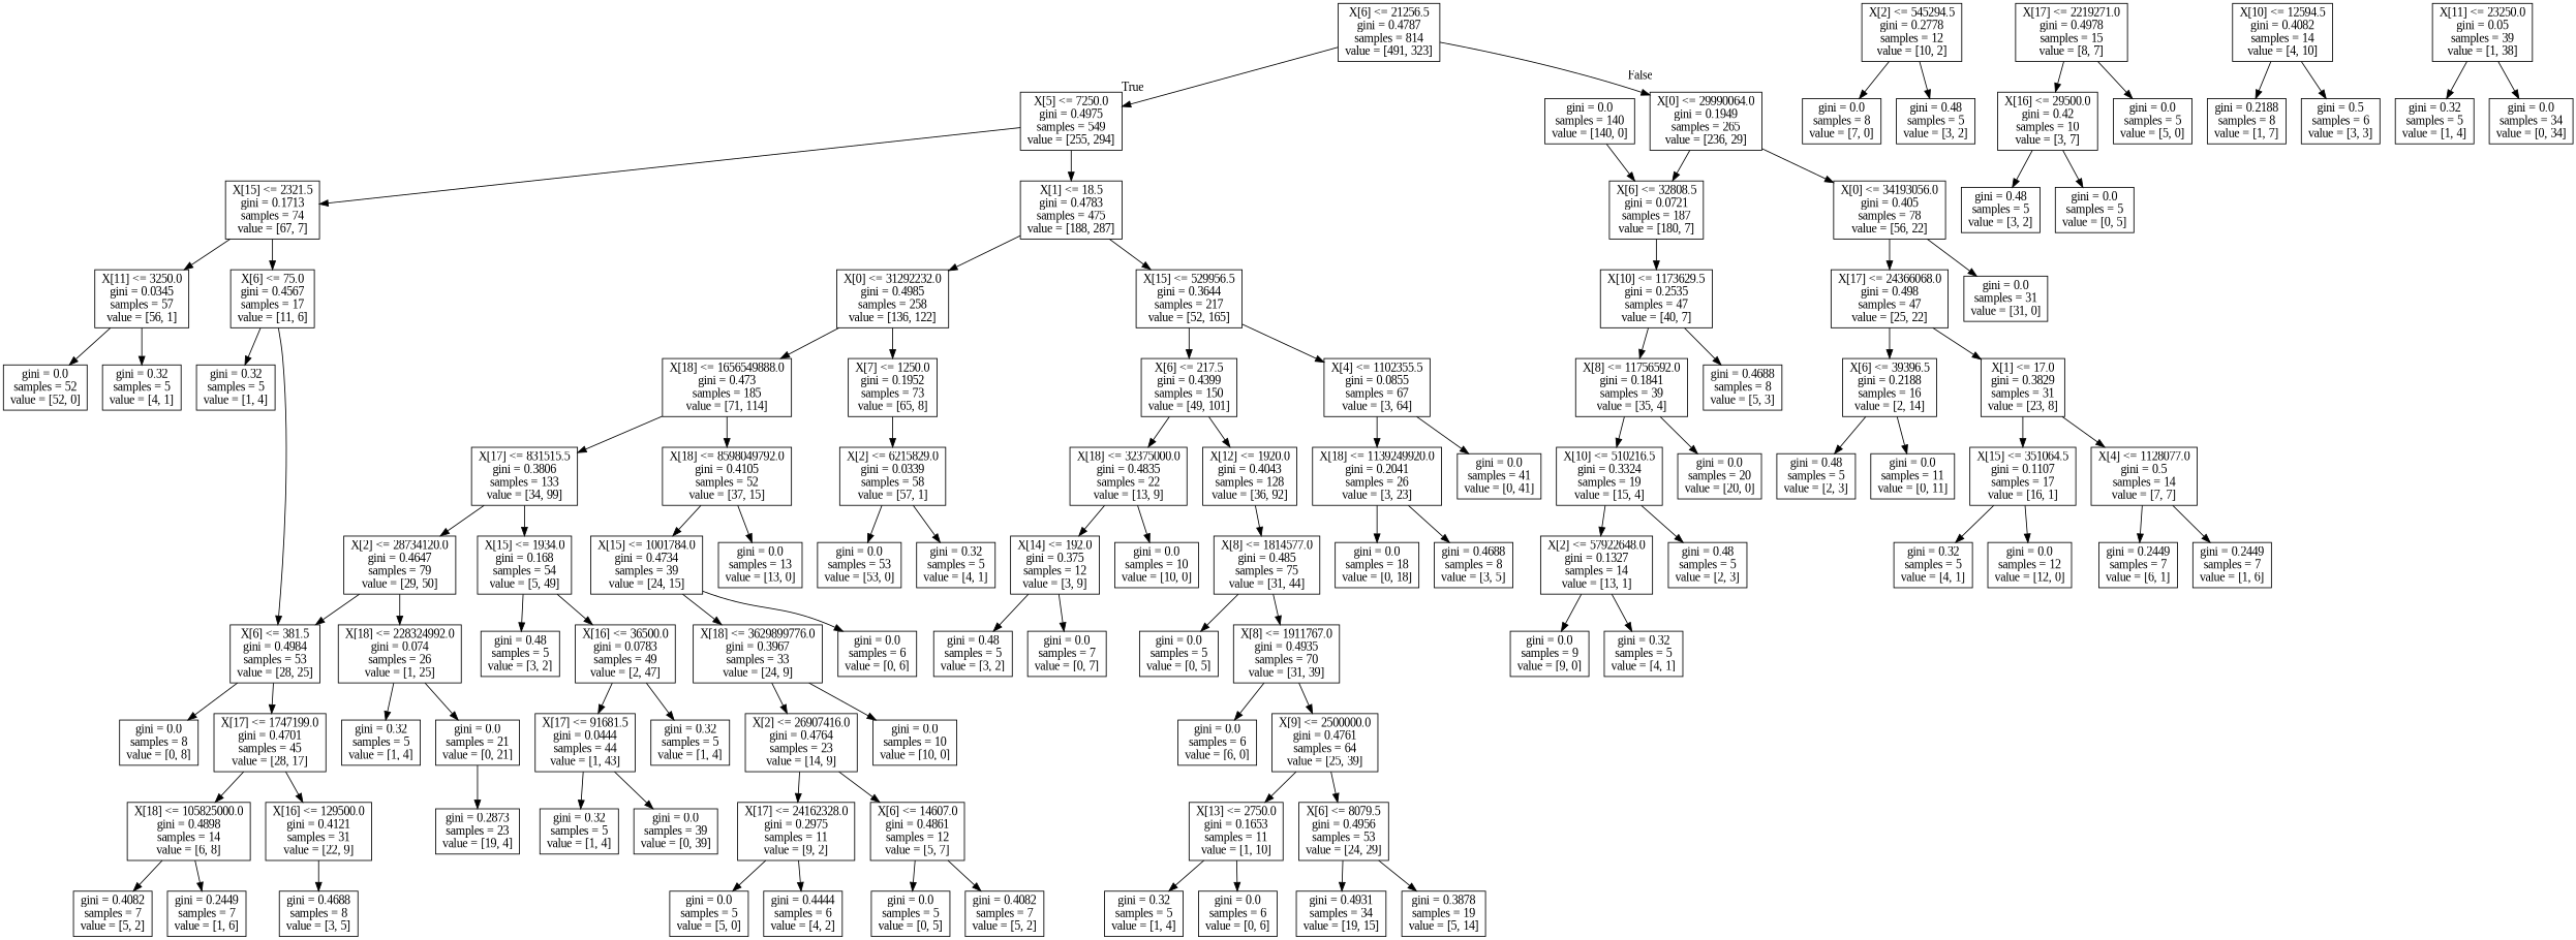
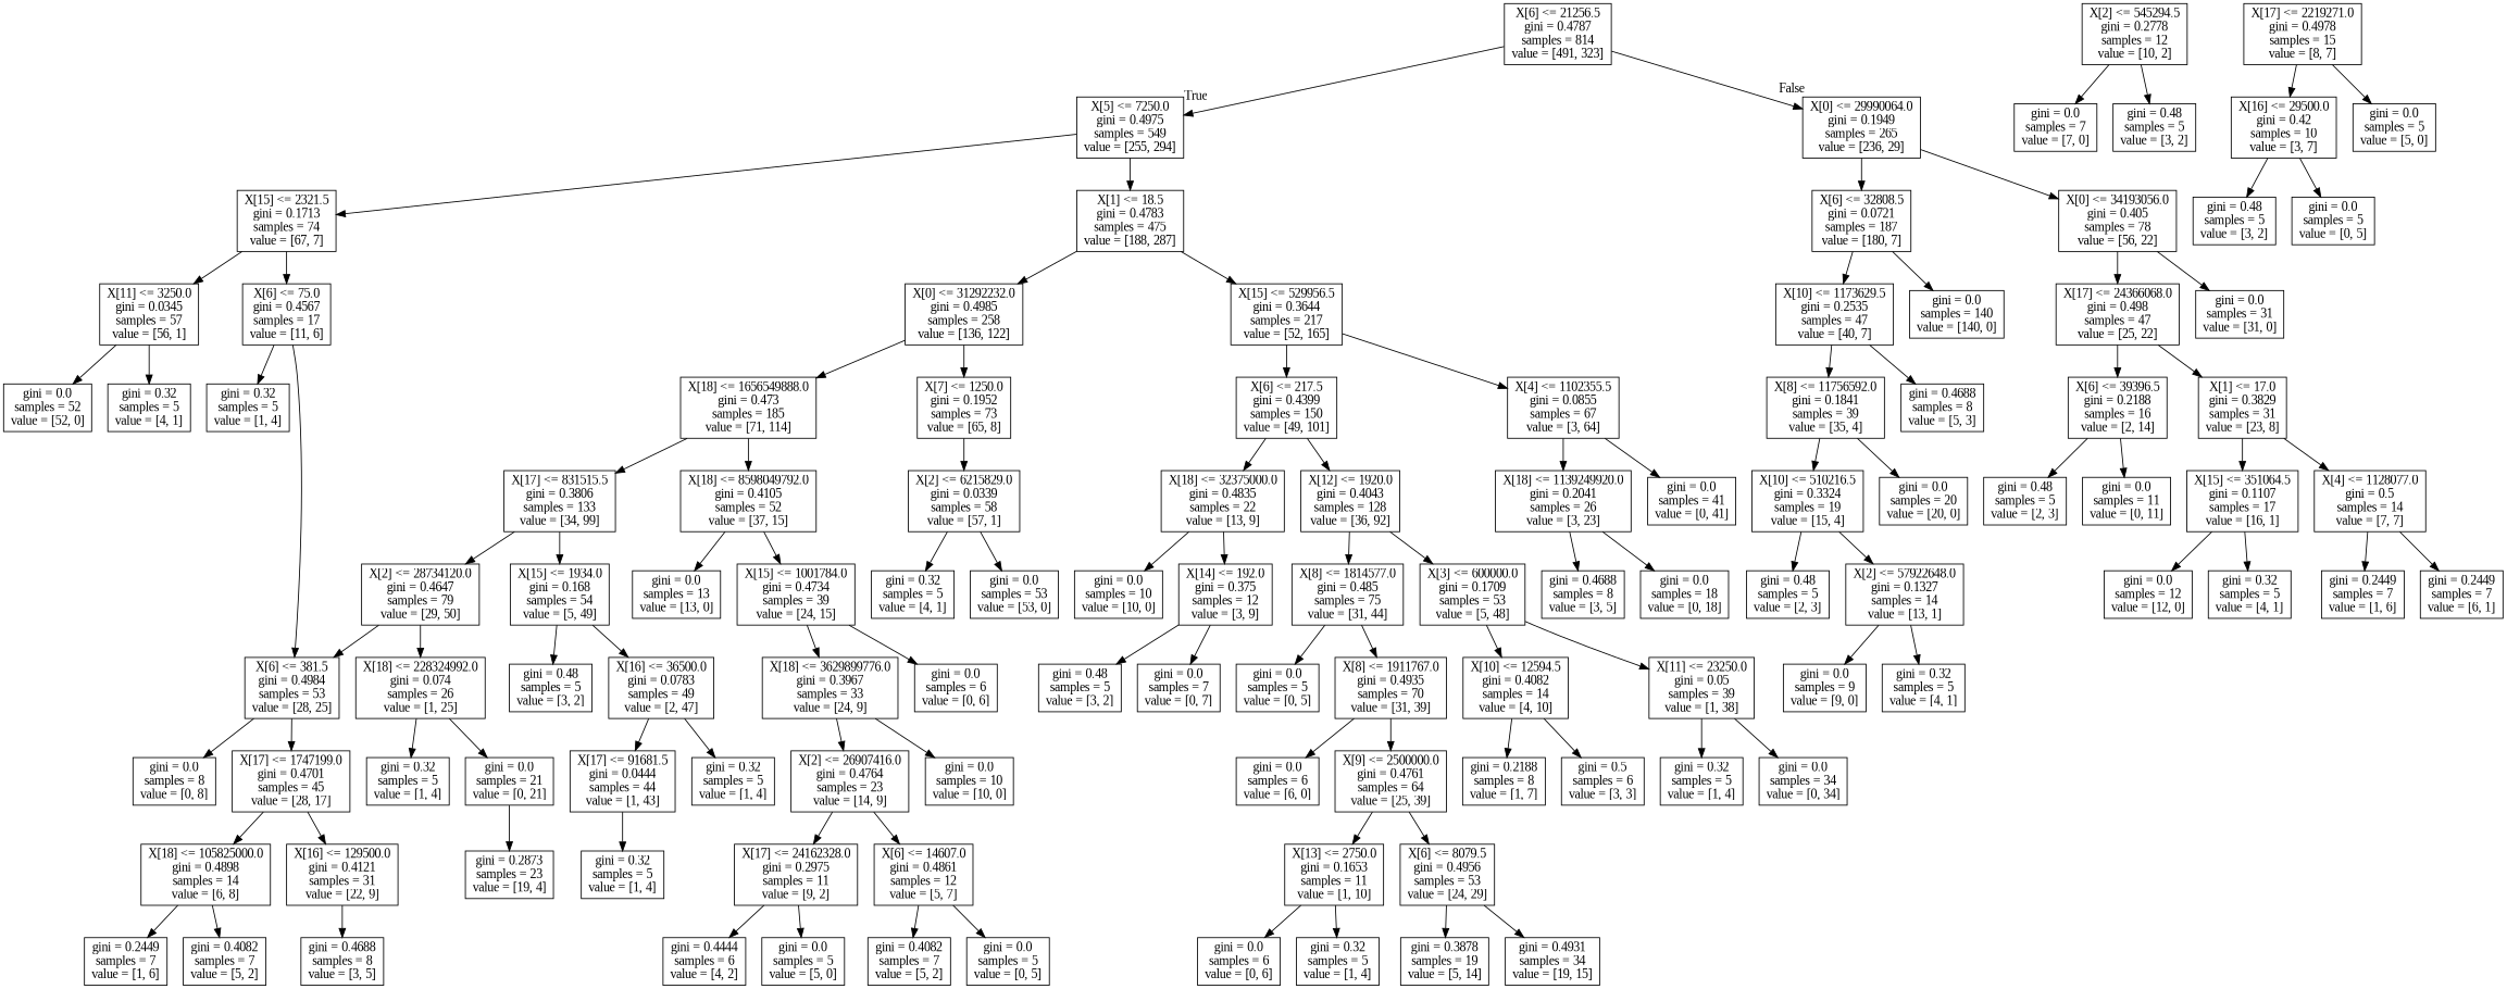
  digraph {
    fontname="Liberation Serif"
    node [fontname="Liberation Serif" shape=box]
    edge [fontname="Liberation Serif"]
    n1 [label="X[6] <= 21256.5\ngini = 0.4787\nsamples = 814\nvalue = [491, 323]"]
    n2 [label="X[5] <= 7250.0\ngini = 0.4975\nsamples = 549\nvalue = [255, 294]"]
    n3 [label="X[0] <= 29990064.0\ngini = 0.1949\nsamples = 265\nvalue = [236, 29]"]
    n4 [label="X[15] <= 2321.5\ngini = 0.1713\nsamples = 74\nvalue = [67, 7]"]
    n5 [label="X[1] <= 18.5\ngini = 0.4783\nsamples = 475\nvalue = [188, 287]"]
    n6 [label="X[6] <= 32808.5\ngini = 0.0721\nsamples = 187\nvalue = [180, 7]"]
    n7 [label="X[0] <= 34193056.0\ngini = 0.405\nsamples = 78\nvalue = [56, 22]"]
    n8 [label="X[11] <= 3250.0\ngini = 0.0345\nsamples = 57\nvalue = [56, 1]"]
    n9 [label="X[6] <= 75.0\ngini = 0.4567\nsamples = 17\nvalue = [11, 6]"]
    n10 [label="X[0] <= 31292232.0\ngini = 0.4985\nsamples = 258\nvalue = [136, 122]"]
    n11 [label="X[15] <= 529956.5\ngini = 0.3644\nsamples = 217\nvalue = [52, 165]"]
    n12 [label="gini = 0.0\nsamples = 52\nvalue = [52, 0]"]
    n13 [label="gini = 0.32\nsamples = 5\nvalue = [4, 1]"]
    n14 [label="gini = 0.32\nsamples = 5\nvalue = [1, 4]"]
    n15 [label="X[6] <= 381.5\ngini = 0.4984\nsamples = 53\nvalue = [28, 25]"]
    n16 [label="X[2] <= 545294.5\ngini = 0.2778\nsamples = 12\nvalue = [10, 2]"]
-   n17 [label="gini = 0.0\nsamples = 8\nvalue = [7, 0]"]
+   n17 [label="gini = 0.0\nsamples = 7\nvalue = [7, 0]"]
    n18 [label="gini = 0.48\nsamples = 5\nvalue = [3, 2]"]
    n19 [label="X[18] <= 1656549888.0\ngini = 0.473\nsamples = 185\nvalue = [71, 114]"]
    n20 [label="X[7] <= 1250.0\ngini = 0.1952\nsamples = 73\nvalue = [65, 8]"]
    n21 [label="X[6] <= 217.5\ngini = 0.4399\nsamples = 150\nvalue = [49, 101]"]
    n22 [label="X[4] <= 1102355.5\ngini = 0.0855\nsamples = 67\nvalue = [3, 64]"]
    n23 [label="X[17] <= 831515.5\ngini = 0.3806\nsamples = 133\nvalue = [34, 99]"]
    n24 [label="X[18] <= 8598049792.0\ngini = 0.4105\nsamples = 52\nvalue = [37, 15]"]
    n25 [label="X[2] <= 6215829.0\ngini = 0.0339\nsamples = 58\nvalue = [57, 1]"]
    n26 [label="X[15] <= 1934.0\ngini = 0.168\nsamples = 54\nvalue = [5, 49]"]
    n27 [label="X[2] <= 28734120.0\ngini = 0.4647\nsamples = 79\nvalue = [29, 50]"]
    n28 [label="X[15] <= 1001784.0\ngini = 0.4734\nsamples = 39\nvalue = [24, 15]"]
    n29 [label="gini = 0.0\nsamples = 13\nvalue = [13, 0]"]
    n30 [label="gini = 0.48\nsamples = 5\nvalue = [3, 2]"]
    n31 [label="X[16] <= 36500.0\ngini = 0.0783\nsamples = 49\nvalue = [2, 47]"]
    n32 [label="X[18] <= 228324992.0\ngini = 0.074\nsamples = 26\nvalue = [1, 25]"]
    n33 [label="X[17] <= 91681.5\ngini = 0.0444\nsamples = 44\nvalue = [1, 43]"]
    n34 [label="gini = 0.32\nsamples = 5\nvalue = [1, 4]"]
    n35 [label="gini = 0.32\nsamples = 5\nvalue = [1, 4]"]
-   n36 [label="gini = 0.0\nsamples = 39\nvalue = [0, 39]"]
    n37 [label="gini = 0.0\nsamples = 8\nvalue = [0, 8]"]
    n38 [label="X[17] <= 1747199.0\ngini = 0.4701\nsamples = 45\nvalue = [28, 17]"]
    n39 [label="gini = 0.32\nsamples = 5\nvalue = [1, 4]"]
    n40 [label="gini = 0.0\nsamples = 21\nvalue = [0, 21]"]
    n41 [label="X[18] <= 105825000.0\ngini = 0.4898\nsamples = 14\nvalue = [6, 8]"]
    n42 [label="X[16] <= 129500.0\ngini = 0.4121\nsamples = 31\nvalue = [22, 9]"]
    n43 [label="gini = 0.4082\nsamples = 7\nvalue = [5, 2]"]
    n44 [label="gini = 0.2449\nsamples = 7\nvalue = [1, 6]"]
    n45 [label="gini = 0.4688\nsamples = 8\nvalue = [3, 5]"]
    n46 [label="gini = 0.2873\nsamples = 23\nvalue = [19, 4]"]
    n47 [label="X[18] <= 3629899776.0\ngini = 0.3967\nsamples = 33\nvalue = [24, 9]"]
    n48 [label="gini = 0.0\nsamples = 6\nvalue = [0, 6]"]
    n49 [label="X[2] <= 26907416.0\ngini = 0.4764\nsamples = 23\nvalue = [14, 9]"]
    n50 [label="gini = 0.0\nsamples = 10\nvalue = [10, 0]"]
    n51 [label="X[17] <= 24162328.0\ngini = 0.2975\nsamples = 11\nvalue = [9, 2]"]
    n52 [label="X[6] <= 14607.0\ngini = 0.4861\nsamples = 12\nvalue = [5, 7]"]
    n53 [label="gini = 0.0\nsamples = 5\nvalue = [5, 0]"]
    n54 [label="gini = 0.4444\nsamples = 6\nvalue = [4, 2]"]
    n55 [label="gini = 0.0\nsamples = 5\nvalue = [0, 5]"]
    n56 [label="gini = 0.4082\nsamples = 7\nvalue = [5, 2]"]
    n57 [label="X[17] <= 2219271.0\ngini = 0.4978\nsamples = 15\nvalue = [8, 7]"]
    n58 [label="X[16] <= 29500.0\ngini = 0.42\nsamples = 10\nvalue = [3, 7]"]
    n59 [label="gini = 0.0\nsamples = 5\nvalue = [5, 0]"]
    n60 [label="gini = 0.0\nsamples = 53\nvalue = [53, 0]"]
    n61 [label="gini = 0.32\nsamples = 5\nvalue = [4, 1]"]
    n62 [label="gini = 0.48\nsamples = 5\nvalue = [3, 2]"]
    n63 [label="gini = 0.0\nsamples = 5\nvalue = [0, 5]"]
    n64 [label="X[18] <= 32375000.0\ngini = 0.4835\nsamples = 22\nvalue = [13, 9]"]
    n65 [label="X[12] <= 1920.0\ngini = 0.4043\nsamples = 128\nvalue = [36, 92]"]
    n66 [label="X[18] <= 1139249920.0\ngini = 0.2041\nsamples = 26\nvalue = [3, 23]"]
    n67 [label="gini = 0.0\nsamples = 41\nvalue = [0, 41]"]
    n68 [label="X[14] <= 192.0\ngini = 0.375\nsamples = 12\nvalue = [3, 9]"]
    n69 [label="gini = 0.0\nsamples = 10\nvalue = [10, 0]"]
+   n70 [label="X[3] <= 600000.0\ngini = 0.1709\nsamples = 53\nvalue = [5, 48]"]
    n71 [label="X[8] <= 1814577.0\ngini = 0.485\nsamples = 75\nvalue = [31, 44]"]
    n72 [label="gini = 0.48\nsamples = 5\nvalue = [3, 2]"]
    n73 [label="gini = 0.0\nsamples = 7\nvalue = [0, 7]"]
    n74 [label="X[10] <= 12594.5\ngini = 0.4082\nsamples = 14\nvalue = [4, 10]"]
    n75 [label="X[11] <= 23250.0\ngini = 0.05\nsamples = 39\nvalue = [1, 38]"]
    n76 [label="gini = 0.0\nsamples = 5\nvalue = [0, 5]"]
    n77 [label="X[8] <= 1911767.0\ngini = 0.4935\nsamples = 70\nvalue = [31, 39]"]
    n78 [label="gini = 0.2188\nsamples = 8\nvalue = [1, 7]"]
    n79 [label="gini = 0.5\nsamples = 6\nvalue = [3, 3]"]
    n80 [label="gini = 0.32\nsamples = 5\nvalue = [1, 4]"]
    n81 [label="gini = 0.0\nsamples = 34\nvalue = [0, 34]"]
    n82 [label="gini = 0.0\nsamples = 6\nvalue = [6, 0]"]
    n83 [label="X[9] <= 2500000.0\ngini = 0.4761\nsamples = 64\nvalue = [25, 39]"]
    n84 [label="X[13] <= 2750.0\ngini = 0.1653\nsamples = 11\nvalue = [1, 10]"]
    n85 [label="X[6] <= 8079.5\ngini = 0.4956\nsamples = 53\nvalue = [24, 29]"]
    n86 [label="gini = 0.32\nsamples = 5\nvalue = [1, 4]"]
    n87 [label="gini = 0.0\nsamples = 6\nvalue = [0, 6]"]
    n88 [label="gini = 0.4931\nsamples = 34\nvalue = [19, 15]"]
    n89 [label="gini = 0.3878\nsamples = 19\nvalue = [5, 14]"]
    n90 [label="gini = 0.0\nsamples = 18\nvalue = [0, 18]"]
    n91 [label="gini = 0.4688\nsamples = 8\nvalue = [3, 5]"]
    n92 [label="X[10] <= 1173629.5\ngini = 0.2535\nsamples = 47\nvalue = [40, 7]"]
    n93 [label="gini = 0.0\nsamples = 140\nvalue = [140, 0]"]
    n94 [label="X[17] <= 24366068.0\ngini = 0.498\nsamples = 47\nvalue = [25, 22]"]
    n95 [label="gini = 0.0\nsamples = 31\nvalue = [31, 0]"]
    n96 [label="X[8] <= 11756592.0\ngini = 0.1841\nsamples = 39\nvalue = [35, 4]"]
    n97 [label="gini = 0.4688\nsamples = 8\nvalue = [5, 3]"]
    n98 [label="X[10] <= 510216.5\ngini = 0.3324\nsamples = 19\nvalue = [15, 4]"]
    n99 [label="gini = 0.0\nsamples = 20\nvalue = [20, 0]"]
    n100 [label="X[2] <= 57922648.0\ngini = 0.1327\nsamples = 14\nvalue = [13, 1]"]
    n101 [label="gini = 0.48\nsamples = 5\nvalue = [2, 3]"]
    n102 [label="gini = 0.0\nsamples = 9\nvalue = [9, 0]"]
    n103 [label="gini = 0.32\nsamples = 5\nvalue = [4, 1]"]
    n104 [label="X[6] <= 39396.5\ngini = 0.2188\nsamples = 16\nvalue = [2, 14]"]
    n105 [label="X[1] <= 17.0\ngini = 0.3829\nsamples = 31\nvalue = [23, 8]"]
    n106 [label="gini = 0.48\nsamples = 5\nvalue = [2, 3]"]
    n107 [label="gini = 0.0\nsamples = 11\nvalue = [0, 11]"]
    n108 [label="X[15] <= 351064.5\ngini = 0.1107\nsamples = 17\nvalue = [16, 1]"]
    n109 [label="X[4] <= 1128077.0\ngini = 0.5\nsamples = 14\nvalue = [7, 7]"]
    n110 [label="gini = 0.32\nsamples = 5\nvalue = [4, 1]"]
    n111 [label="gini = 0.0\nsamples = 12\nvalue = [12, 0]"]
    n112 [label="gini = 0.2449\nsamples = 7\nvalue = [6, 1]"]
    n113 [label="gini = 0.2449\nsamples = 7\nvalue = [1, 6]"]
    n1 -> n2 [headlabel=True labelangle=45 labeldistance=2.5]
    n1 -> n3 [headlabel=False labelangle=-45 labeldistance=2.5]
    n2 -> n4
    n2 -> n5
    n3 -> n6
    n3 -> n7
    n4 -> n8
    n4 -> n9
    n5 -> n10
    n5 -> n11
    n6 -> n92
-   n93 -> n6
+   n6 -> n93
    n7 -> n94
    n7 -> n95
    n8 -> n12
    n8 -> n13
    n9 -> n14
    n9 -> n15
    n10 -> n19
    n10 -> n20
    n11 -> n21
    n11 -> n22
    n15 -> n37
    n15 -> n38
    n16 -> n17
    n16 -> n18
    n19 -> n23
    n19 -> n24
    n20 -> n25
    n21 -> n64
    n21 -> n65
    n22 -> n66
    n22 -> n67
    n23 -> n26
    n23 -> n27
    n24 -> n28
    n24 -> n29
    n25 -> n60
    n25 -> n61
    n26 -> n30
    n26 -> n31
    n27 -> n15
    n27 -> n32
    n28 -> n47
    n28 -> n48
    n31 -> n33
    n31 -> n34
    n32 -> n39
    n32 -> n40
    n33 -> n35
-   n33 -> n36
    n38 -> n41
    n38 -> n42
    n40 -> n46
    n41 -> n43
    n41 -> n44
    n42 -> n45
    n47 -> n49
    n47 -> n50
    n49 -> n51
    n49 -> n52
    n51 -> n53
    n51 -> n54
    n52 -> n55
    n52 -> n56
    n57 -> n58
    n57 -> n59
    n58 -> n62
    n58 -> n63
    n64 -> n68
    n64 -> n69
+   n65 -> n70
    n65 -> n71
    n66 -> n90
    n66 -> n91
    n68 -> n72
    n68 -> n73
+   n70 -> n74
+   n70 -> n75
    n71 -> n76
    n71 -> n77
    n74 -> n78
    n74 -> n79
    n75 -> n80
    n75 -> n81
    n77 -> n82
    n77 -> n83
    n83 -> n84
    n83 -> n85
    n84 -> n86
    n84 -> n87
    n85 -> n88
    n85 -> n89
    n92 -> n96
    n92 -> n97
    n94 -> n104
    n94 -> n105
    n96 -> n98
    n96 -> n99
    n98 -> n100
    n98 -> n101
    n100 -> n102
    n100 -> n103
    n104 -> n106
    n104 -> n107
    n105 -> n108
    n105 -> n109
    n108 -> n110
    n108 -> n111
    n109 -> n112
    n109 -> n113
  }
